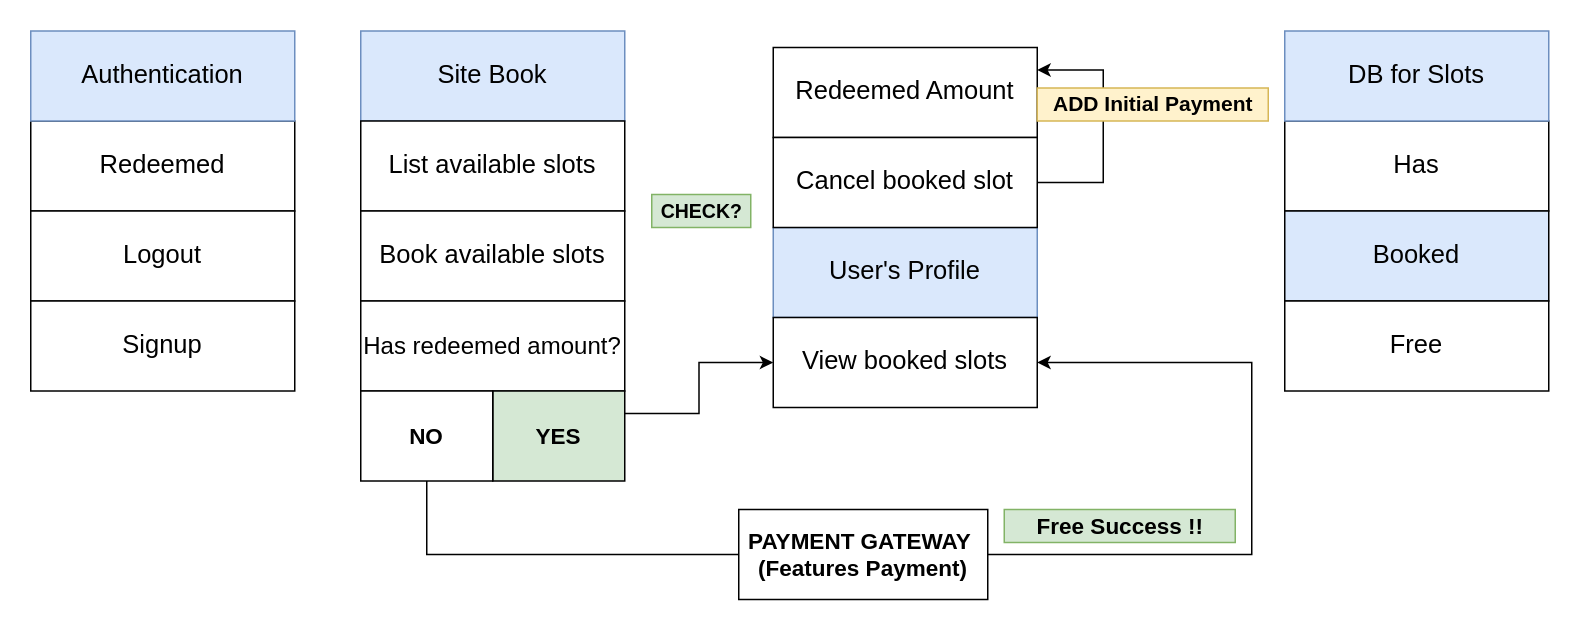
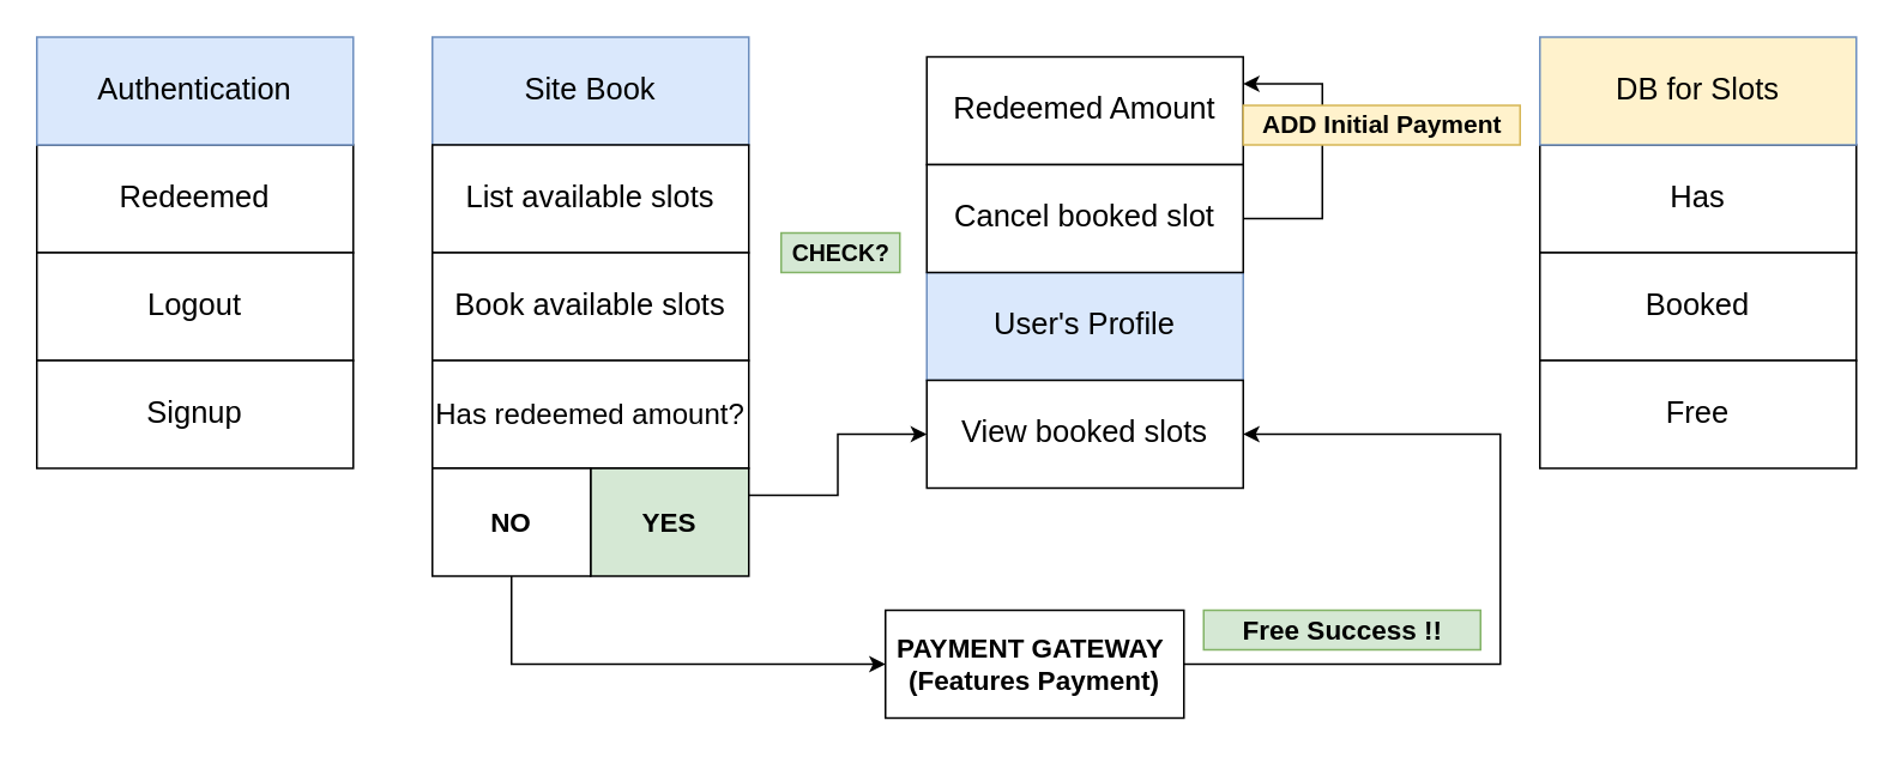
  <mxCell id="0" />
  <mxCell id="1" parent="0" />
  <mxCell id="2" value="&lt;font style=&quot;font-size: 17px&quot;&gt;Redeemed&lt;/font&gt;" style="rounded=0;whiteSpace=wrap;html=1;" vertex="1" parent="1"><mxGeometry x="20" y="80" width="176" height="60" as="geometry" /></mxCell>
  <mxCell id="3" value="&lt;font style=&quot;font-size: 17px&quot;&gt;Logout&lt;/font&gt;" style="rounded=0;whiteSpace=wrap;html=1;" vertex="1" parent="1"><mxGeometry x="20" y="140" width="176" height="60" as="geometry" /></mxCell>
  <mxCell id="4" value="&lt;font style=&quot;font-size: 17px&quot;&gt;Signup&lt;/font&gt;" style="rounded=0;whiteSpace=wrap;html=1;" vertex="1" parent="1"><mxGeometry x="20" y="200" width="176" height="60" as="geometry" /></mxCell>
  <mxCell id="5" value="&lt;font style=&quot;font-size: 17px&quot;&gt;Authentication&lt;/font&gt;" style="rounded=0;whiteSpace=wrap;html=1;fillColor=#dae8fc;strokeColor=#6c8ebf;" vertex="1" parent="1"><mxGeometry x="20" y="20" width="176" height="60" as="geometry" /></mxCell>
  <mxCell id="6" value="&lt;font style=&quot;font-size: 17px&quot;&gt;Site Book&lt;/font&gt;" style="rounded=0;whiteSpace=wrap;html=1;fillColor=#dae8fc;strokeColor=#6c8ebf;" vertex="1" parent="1"><mxGeometry x="240" y="20" width="176" height="60" as="geometry" /></mxCell>
  <mxCell id="7" value="&lt;font style=&quot;font-size: 17px&quot;&gt;List available slots&lt;/font&gt;" style="rounded=0;whiteSpace=wrap;html=1;" vertex="1" parent="1"><mxGeometry x="240" y="80" width="176" height="60" as="geometry" /></mxCell>
  <mxCell id="8" value="&lt;font style=&quot;font-size: 17px&quot;&gt;Book available slots&lt;/font&gt;" style="rounded=0;whiteSpace=wrap;html=1;shadow=0;" vertex="1" parent="1"><mxGeometry x="240" y="140" width="176" height="60" as="geometry" /></mxCell>
  <mxCell id="9" value="&lt;font style=&quot;font-size: 17px&quot;&gt;User's Profile&lt;/font&gt;" style="rounded=0;whiteSpace=wrap;html=1;fillColor=#dae8fc;strokeColor=#6c8ebf;" vertex="1" parent="1"><mxGeometry x="515" y="151" width="176" height="60" as="geometry" /></mxCell>
  <mxCell id="10" value="&lt;font style=&quot;font-size: 17px&quot;&gt;View booked slots&lt;/font&gt;" style="rounded=0;whiteSpace=wrap;html=1;" vertex="1" parent="1"><mxGeometry x="515" y="211" width="176" height="60" as="geometry" /></mxCell>
  <mxCell id="11" value="&lt;font style=&quot;font-size: 17px&quot;&gt;Redeemed Amount&lt;/font&gt;" style="rounded=0;whiteSpace=wrap;html=1;" vertex="1" parent="1"><mxGeometry x="515" y="31" width="176" height="60" as="geometry" /></mxCell>
  <mxCell id="12" style="edgeStyle=orthogonalEdgeStyle;rounded=0;orthogonalLoop=1;jettySize=auto;html=1;exitX=1;exitY=0.5;exitDx=0;exitDy=0;entryX=1;entryY=0.25;entryDx=0;entryDy=0;" edge="1" parent="1" source="13" target="11"><mxGeometry relative="1" as="geometry"><Array as="points"><mxPoint x="735" y="121" /><mxPoint x="735" y="46" /></Array></mxGeometry></mxCell>
  <mxCell id="13" value="&lt;font style=&quot;font-size: 17px&quot;&gt;Cancel booked slot&lt;/font&gt;" style="rounded=0;whiteSpace=wrap;html=1;" vertex="1" parent="1"><mxGeometry x="515" y="91" width="176" height="60" as="geometry" /></mxCell>
  <mxCell id="14" value="&lt;font style=&quot;font-size: 16px&quot;&gt;Has redeemed amount?&lt;/font&gt;" style="rounded=0;whiteSpace=wrap;html=1;shadow=0;strokeColor=#000000;" vertex="1" parent="1"><mxGeometry x="240" y="200" width="176" height="60" as="geometry" /></mxCell>
  <mxCell id="15" style="edgeStyle=orthogonalEdgeStyle;rounded=0;orthogonalLoop=1;jettySize=auto;html=1;exitX=1;exitY=0.25;exitDx=0;exitDy=0;" edge="1" parent="1" source="16" target="10"><mxGeometry relative="1" as="geometry" /></mxCell>
  <mxCell id="16" value="&lt;b&gt;&lt;font style=&quot;font-size: 15px&quot;&gt;YES&lt;/font&gt;&lt;/b&gt;" style="rounded=0;whiteSpace=wrap;html=1;shadow=0;fillColor=#d5e8d4;" vertex="1" parent="1"><mxGeometry x="328" y="260" width="88" height="60" as="geometry" /></mxCell>
- <mxCell id="17" style="edgeStyle=orthogonalEdgeStyle;rounded=0;orthogonalLoop=1;jettySize=auto;html=1;exitX=0.5;exitY=1;exitDx=0;exitDy=0;entryX=0;entryY=0.5;entryDx=0;entryDy=0;endArrow=none;" edge="1" parent="1" source="18" target="22"><mxGeometry relative="1" as="geometry" /></mxCell>
+ <mxCell id="17" style="edgeStyle=orthogonalEdgeStyle;rounded=0;orthogonalLoop=1;jettySize=auto;html=1;exitX=0.5;exitY=1;exitDx=0;exitDy=0;entryX=0;entryY=0.5;entryDx=0;entryDy=0;" edge="1" parent="1" source="18" target="22"><mxGeometry relative="1" as="geometry" /></mxCell>
  <mxCell id="18" value="&lt;font style=&quot;font-size: 15px&quot;&gt;&lt;b&gt;NO&lt;/b&gt;&lt;/font&gt;" style="rounded=0;whiteSpace=wrap;html=1;shadow=0;strokeColor=#000000;" vertex="1" parent="1"><mxGeometry x="240" y="260" width="88" height="60" as="geometry" /></mxCell>
  <mxCell id="19" value="&lt;b&gt;&lt;font style=&quot;font-size: 13px&quot;&gt;CHECK?&lt;/font&gt;&lt;/b&gt;" style="text;html=1;align=center;verticalAlign=middle;resizable=0;points=[];autosize=1;fillColor=#d5e8d4;strokeColor=#82b366;" vertex="1" parent="1"><mxGeometry x="434" y="129" width="66" height="22" as="geometry" /></mxCell>
  <mxCell id="20" value="&lt;b&gt;&lt;font style=&quot;font-size: 14px&quot;&gt;ADD Initial Payment&lt;/font&gt;&lt;/b&gt;" style="text;html=1;align=center;verticalAlign=middle;resizable=0;points=[];autosize=1;fillColor=#fff2cc;strokeColor=#d6b656;" vertex="1" parent="1"><mxGeometry x="691" y="58" width="154" height="22" as="geometry" /></mxCell>
  <mxCell id="21" style="edgeStyle=orthogonalEdgeStyle;rounded=0;orthogonalLoop=1;jettySize=auto;html=1;exitX=1;exitY=0.5;exitDx=0;exitDy=0;entryX=1;entryY=0.5;entryDx=0;entryDy=0;" edge="1" parent="1" source="22" target="10"><mxGeometry relative="1" as="geometry"><Array as="points"><mxPoint x="834" y="369" /><mxPoint x="834" y="241" /></Array></mxGeometry></mxCell>
  <mxCell id="22" value="&lt;font style=&quot;font-size: 15px&quot;&gt;&lt;b&gt;PAYMENT GATEWAY&amp;nbsp;&lt;br&gt;(Features Payment)&lt;/b&gt;&lt;/font&gt;" style="rounded=0;whiteSpace=wrap;html=1;shadow=0;strokeColor=#000000;" vertex="1" parent="1"><mxGeometry x="492" y="339" width="166" height="60" as="geometry" /></mxCell>
  <mxCell id="23" value="&lt;b&gt;&lt;font style=&quot;font-size: 15px&quot;&gt;Free Success !!&lt;/font&gt;&lt;/b&gt;" style="text;html=1;align=center;verticalAlign=middle;resizable=0;points=[];autosize=1;fillColor=#d5e8d4;strokeColor=#82b366;" vertex="1" parent="1"><mxGeometry x="669" y="339" width="154" height="22" as="geometry" /></mxCell>
  <mxCell id="24" value="&lt;font style=&quot;font-size: 17px&quot;&gt;Has&lt;/font&gt;" style="rounded=0;whiteSpace=wrap;html=1;" vertex="1" parent="1"><mxGeometry x="856" y="80" width="176" height="60" as="geometry" /></mxCell>
- <mxCell id="25" value="&lt;font style=&quot;font-size: 17px&quot;&gt;Booked&lt;/font&gt;" style="rounded=0;whiteSpace=wrap;html=1;fillColor=#dae8fc;" vertex="1" parent="1"><mxGeometry x="856" y="140" width="176" height="60" as="geometry" /></mxCell>
- <mxCell id="26" value="&lt;font style=&quot;font-size: 17px&quot;&gt;DB for Slots&lt;/font&gt;" style="rounded=0;whiteSpace=wrap;html=1;fillColor=#dae8fc;strokeColor=#6c8ebf;" vertex="1" parent="1"><mxGeometry x="856" y="20" width="176" height="60" as="geometry" /></mxCell>
+ <mxCell id="25" value="&lt;font style=&quot;font-size: 17px&quot;&gt;Booked&lt;/font&gt;" style="rounded=0;whiteSpace=wrap;html=1;" vertex="1" parent="1"><mxGeometry x="856" y="140" width="176" height="60" as="geometry" /></mxCell>
+ <mxCell id="26" value="&lt;font style=&quot;font-size: 17px&quot;&gt;DB for Slots&lt;/font&gt;" style="rounded=0;whiteSpace=wrap;html=1;fillColor=#fff2cc;strokeColor=#6c8ebf;" vertex="1" parent="1"><mxGeometry x="856" y="20" width="176" height="60" as="geometry" /></mxCell>
  <mxCell id="27" value="&lt;font style=&quot;font-size: 17px&quot;&gt;Free&lt;/font&gt;" style="rounded=0;whiteSpace=wrap;html=1;" vertex="1" parent="1"><mxGeometry x="856" y="200" width="176" height="60" as="geometry" /></mxCell>
